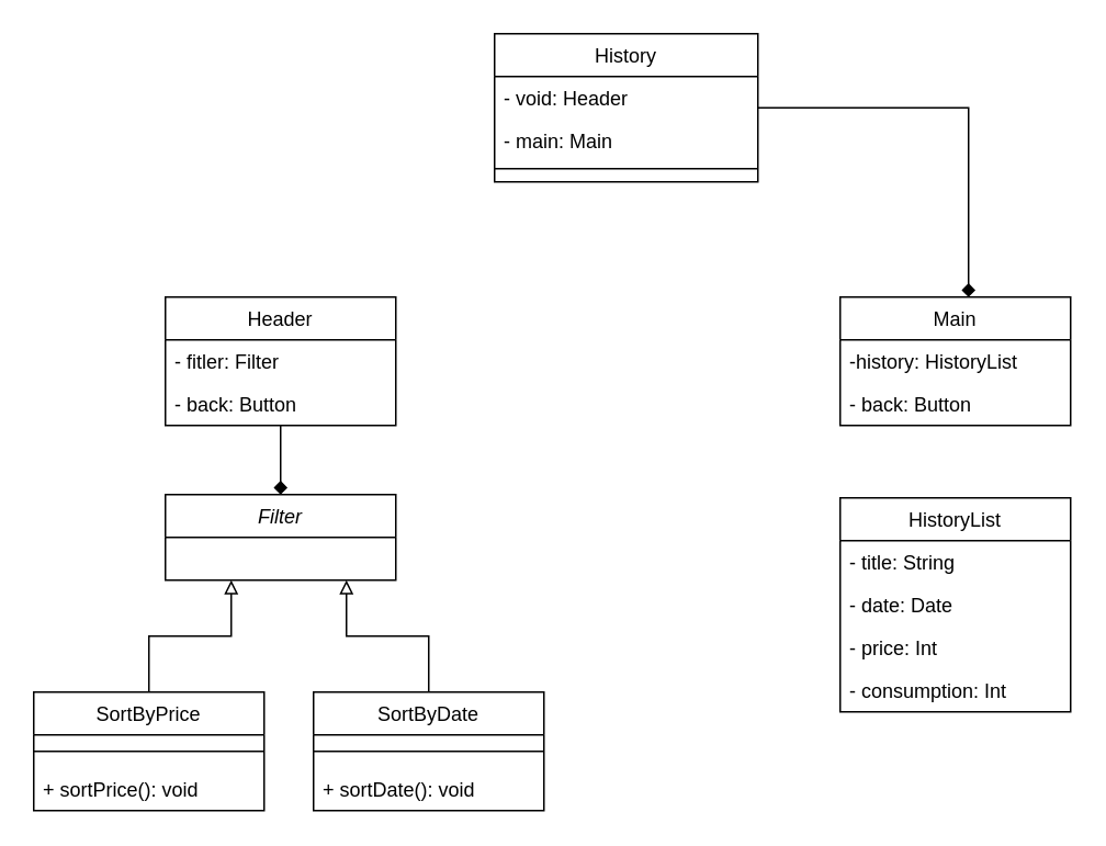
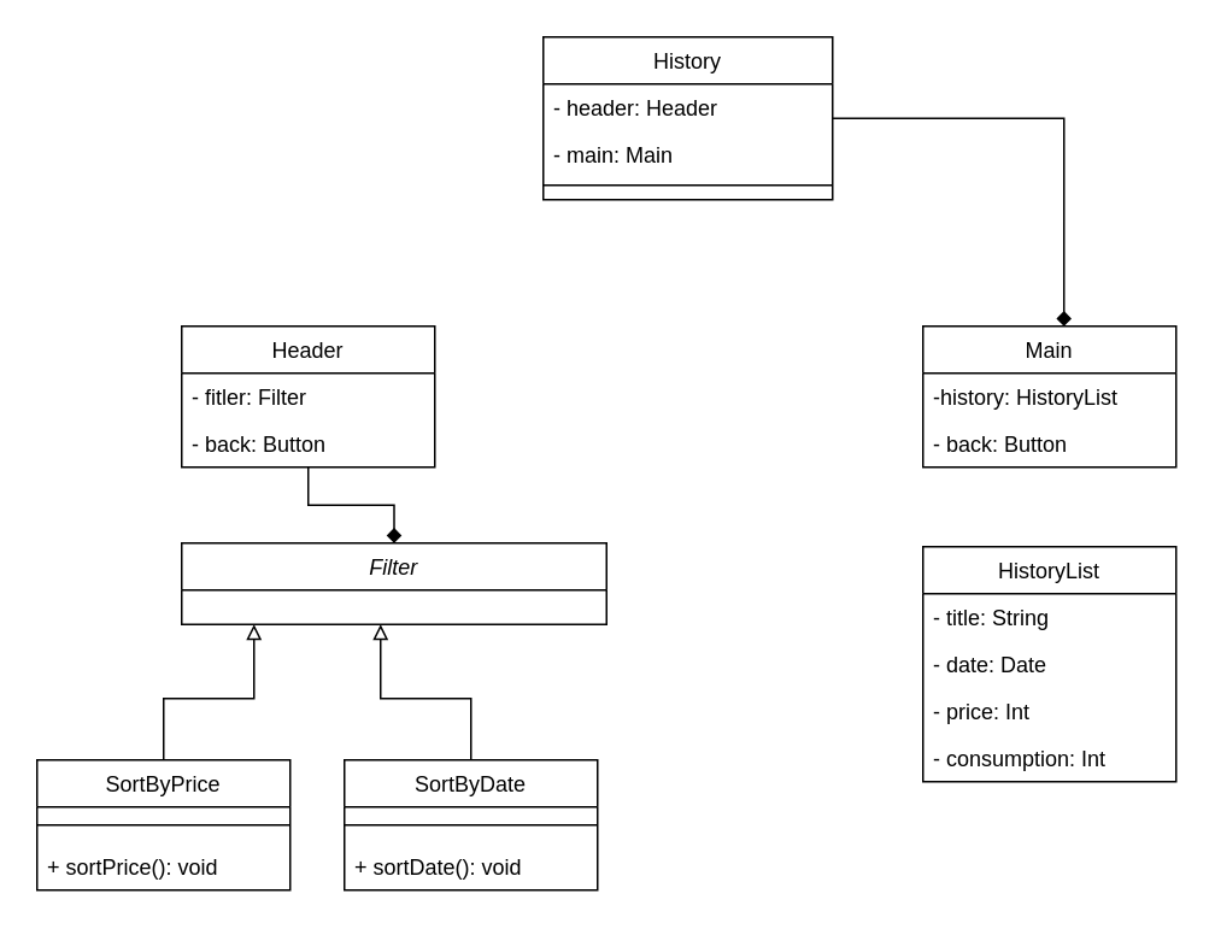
  <mxCell id="0" />
  <mxCell id="1" parent="0" />
  <mxCell id="2" style="edgeStyle=orthogonalEdgeStyle;rounded=0;orthogonalLoop=1;jettySize=auto;html=1;entryX=0.557;entryY=0;entryDx=0;entryDy=0;entryPerimeter=0;endArrow=diamond;endFill=1;" parent="1" source="3" target="17" edge="1"><mxGeometry relative="1" as="geometry" /></mxCell>
  <mxCell id="3" value="History" style="swimlane;fontStyle=0;align=center;verticalAlign=top;childLayout=stackLayout;horizontal=1;startSize=26;horizontalStack=0;resizeParent=1;resizeLast=0;collapsible=1;marginBottom=0;rounded=0;shadow=0;strokeWidth=1;" parent="1" vertex="1"><mxGeometry x="300" y="20" width="160" height="90" as="geometry"><mxRectangle x="230" y="140" width="160" height="26" as="alternateBounds" /></mxGeometry></mxCell>
- <mxCell id="4" value="- void: Header" style="text;align=left;verticalAlign=top;spacingLeft=4;spacingRight=4;overflow=hidden;rotatable=0;points=[[0,0.5],[1,0.5]];portConstraint=eastwest;" parent="3" vertex="1"><mxGeometry y="26" width="160" height="26" as="geometry" /></mxCell>
+ <mxCell id="4" value="- header: Header" style="text;align=left;verticalAlign=top;spacingLeft=4;spacingRight=4;overflow=hidden;rotatable=0;points=[[0,0.5],[1,0.5]];portConstraint=eastwest;" parent="3" vertex="1"><mxGeometry y="26" width="160" height="26" as="geometry" /></mxCell>
  <mxCell id="5" value="- main: Main" style="text;align=left;verticalAlign=top;spacingLeft=4;spacingRight=4;overflow=hidden;rotatable=0;points=[[0,0.5],[1,0.5]];portConstraint=eastwest;rounded=0;shadow=0;html=0;" parent="3" vertex="1"><mxGeometry y="52" width="160" height="26" as="geometry" /></mxCell>
  <mxCell id="6" value="" style="line;html=1;strokeWidth=1;align=left;verticalAlign=middle;spacingTop=-1;spacingLeft=3;spacingRight=3;rotatable=0;labelPosition=right;points=[];portConstraint=eastwest;" parent="3" vertex="1"><mxGeometry y="78" width="160" height="8" as="geometry" /></mxCell>
  <mxCell id="7" style="edgeStyle=orthogonalEdgeStyle;rounded=0;orthogonalLoop=1;jettySize=auto;html=1;endArrow=diamond;endFill=1;" parent="1" source="8" target="13" edge="1"><mxGeometry relative="1" as="geometry" /></mxCell>
  <mxCell id="8" value="Header" style="swimlane;fontStyle=0;childLayout=stackLayout;horizontal=1;startSize=26;fillColor=none;horizontalStack=0;resizeParent=1;resizeParentMax=0;resizeLast=0;collapsible=1;marginBottom=0;" parent="1" vertex="1"><mxGeometry x="100" y="180" width="140" height="78" as="geometry" /></mxCell>
  <mxCell id="9" value="- fitler: Filter" style="text;strokeColor=none;fillColor=none;align=left;verticalAlign=top;spacingLeft=4;spacingRight=4;overflow=hidden;rotatable=0;points=[[0,0.5],[1,0.5]];portConstraint=eastwest;" parent="8" vertex="1"><mxGeometry y="26" width="140" height="26" as="geometry" /></mxCell>
  <mxCell id="10" value="- back: Button" style="text;strokeColor=none;fillColor=none;align=left;verticalAlign=top;spacingLeft=4;spacingRight=4;overflow=hidden;rotatable=0;points=[[0,0.5],[1,0.5]];portConstraint=eastwest;" parent="8" vertex="1"><mxGeometry y="52" width="140" height="26" as="geometry" /></mxCell>
  <mxCell id="11" style="edgeStyle=orthogonalEdgeStyle;rounded=0;orthogonalLoop=1;jettySize=auto;html=1;endArrow=block;endFill=0;exitX=0.5;exitY=0;exitDx=0;exitDy=0;" parent="1" source="14" target="13" edge="1"><mxGeometry relative="1" as="geometry"><Array as="points"><mxPoint x="90" y="386" /><mxPoint x="140" y="386" /></Array></mxGeometry></mxCell>
  <mxCell id="12" style="edgeStyle=orthogonalEdgeStyle;rounded=0;orthogonalLoop=1;jettySize=auto;html=1;endArrow=block;endFill=0;exitX=0.5;exitY=0;exitDx=0;exitDy=0;" parent="1" source="25" target="13" edge="1"><mxGeometry relative="1" as="geometry"><Array as="points"><mxPoint x="260" y="386" /><mxPoint x="210" y="386" /></Array></mxGeometry></mxCell>
- <mxCell id="13" value="Filter" style="swimlane;fontStyle=2;childLayout=stackLayout;horizontal=1;startSize=26;fillColor=none;horizontalStack=0;resizeParent=1;resizeParentMax=0;resizeLast=0;collapsible=1;marginBottom=0;" parent="1" vertex="1"><mxGeometry x="100" y="300" width="140" height="52" as="geometry" /></mxCell>
+ <mxCell id="13" value="Filter" style="swimlane;fontStyle=2;childLayout=stackLayout;horizontal=1;startSize=26;fillColor=none;horizontalStack=0;resizeParent=1;resizeParentMax=0;resizeLast=0;collapsible=1;marginBottom=0;" parent="1" vertex="1"><mxGeometry x="100" y="300" width="235" height="45" as="geometry" /></mxCell>
  <mxCell id="14" value="SortByPrice" style="swimlane;fontStyle=0;childLayout=stackLayout;horizontal=1;startSize=26;fillColor=none;horizontalStack=0;resizeParent=1;resizeParentMax=0;resizeLast=0;collapsible=1;marginBottom=0;" parent="1" vertex="1"><mxGeometry x="20" y="420" width="140" height="72" as="geometry" /></mxCell>
  <mxCell id="15" value="" style="line;strokeWidth=1;fillColor=none;align=left;verticalAlign=middle;spacingTop=-1;spacingLeft=3;spacingRight=3;rotatable=0;labelPosition=right;points=[];portConstraint=eastwest;" parent="14" vertex="1"><mxGeometry y="26" width="140" height="20" as="geometry" /></mxCell>
  <mxCell id="16" value="+ sortPrice(): void" style="text;strokeColor=none;fillColor=none;align=left;verticalAlign=top;spacingLeft=4;spacingRight=4;overflow=hidden;rotatable=0;points=[[0,0.5],[1,0.5]];portConstraint=eastwest;" parent="14" vertex="1"><mxGeometry y="46" width="140" height="26" as="geometry" /></mxCell>
  <mxCell id="17" value="Main" style="swimlane;fontStyle=0;childLayout=stackLayout;horizontal=1;startSize=26;fillColor=none;horizontalStack=0;resizeParent=1;resizeParentMax=0;resizeLast=0;collapsible=1;marginBottom=0;" parent="1" vertex="1"><mxGeometry x="510" y="180" width="140" height="78" as="geometry" /></mxCell>
  <mxCell id="18" value="-history: HistoryList" style="text;strokeColor=none;fillColor=none;align=left;verticalAlign=top;spacingLeft=4;spacingRight=4;overflow=hidden;rotatable=0;points=[[0,0.5],[1,0.5]];portConstraint=eastwest;" parent="17" vertex="1"><mxGeometry y="26" width="140" height="26" as="geometry" /></mxCell>
  <mxCell id="19" value="- back: Button" style="text;strokeColor=none;fillColor=none;align=left;verticalAlign=top;spacingLeft=4;spacingRight=4;overflow=hidden;rotatable=0;points=[[0,0.5],[1,0.5]];portConstraint=eastwest;" parent="17" vertex="1"><mxGeometry y="52" width="140" height="26" as="geometry" /></mxCell>
  <mxCell id="20" value="HistoryList" style="swimlane;fontStyle=0;childLayout=stackLayout;horizontal=1;startSize=26;fillColor=none;horizontalStack=0;resizeParent=1;resizeParentMax=0;resizeLast=0;collapsible=1;marginBottom=0;" parent="1" vertex="1"><mxGeometry x="510" y="302" width="140" height="130" as="geometry" /></mxCell>
  <mxCell id="21" value="- title: String" style="text;strokeColor=none;fillColor=none;align=left;verticalAlign=top;spacingLeft=4;spacingRight=4;overflow=hidden;rotatable=0;points=[[0,0.5],[1,0.5]];portConstraint=eastwest;" parent="20" vertex="1"><mxGeometry y="26" width="140" height="26" as="geometry" /></mxCell>
  <mxCell id="22" value="- date: Date" style="text;strokeColor=none;fillColor=none;align=left;verticalAlign=top;spacingLeft=4;spacingRight=4;overflow=hidden;rotatable=0;points=[[0,0.5],[1,0.5]];portConstraint=eastwest;" parent="20" vertex="1"><mxGeometry y="52" width="140" height="26" as="geometry" /></mxCell>
  <mxCell id="23" value="- price: Int" style="text;strokeColor=none;fillColor=none;align=left;verticalAlign=top;spacingLeft=4;spacingRight=4;overflow=hidden;rotatable=0;points=[[0,0.5],[1,0.5]];portConstraint=eastwest;" parent="20" vertex="1"><mxGeometry y="78" width="140" height="26" as="geometry" /></mxCell>
  <mxCell id="24" value="- consumption: Int" style="text;strokeColor=none;fillColor=none;align=left;verticalAlign=top;spacingLeft=4;spacingRight=4;overflow=hidden;rotatable=0;points=[[0,0.5],[1,0.5]];portConstraint=eastwest;" parent="20" vertex="1"><mxGeometry y="104" width="140" height="26" as="geometry" /></mxCell>
  <mxCell id="25" value="SortByDate" style="swimlane;fontStyle=0;childLayout=stackLayout;horizontal=1;startSize=26;fillColor=none;horizontalStack=0;resizeParent=1;resizeParentMax=0;resizeLast=0;collapsible=1;marginBottom=0;" parent="1" vertex="1"><mxGeometry x="190" y="420" width="140" height="72" as="geometry" /></mxCell>
  <mxCell id="26" value="" style="line;strokeWidth=1;fillColor=none;align=left;verticalAlign=middle;spacingTop=-1;spacingLeft=3;spacingRight=3;rotatable=0;labelPosition=right;points=[];portConstraint=eastwest;" parent="25" vertex="1"><mxGeometry y="26" width="140" height="20" as="geometry" /></mxCell>
  <mxCell id="27" value="+ sortDate(): void" style="text;strokeColor=none;fillColor=none;align=left;verticalAlign=top;spacingLeft=4;spacingRight=4;overflow=hidden;rotatable=0;points=[[0,0.5],[1,0.5]];portConstraint=eastwest;" parent="25" vertex="1"><mxGeometry y="46" width="140" height="26" as="geometry" /></mxCell>
